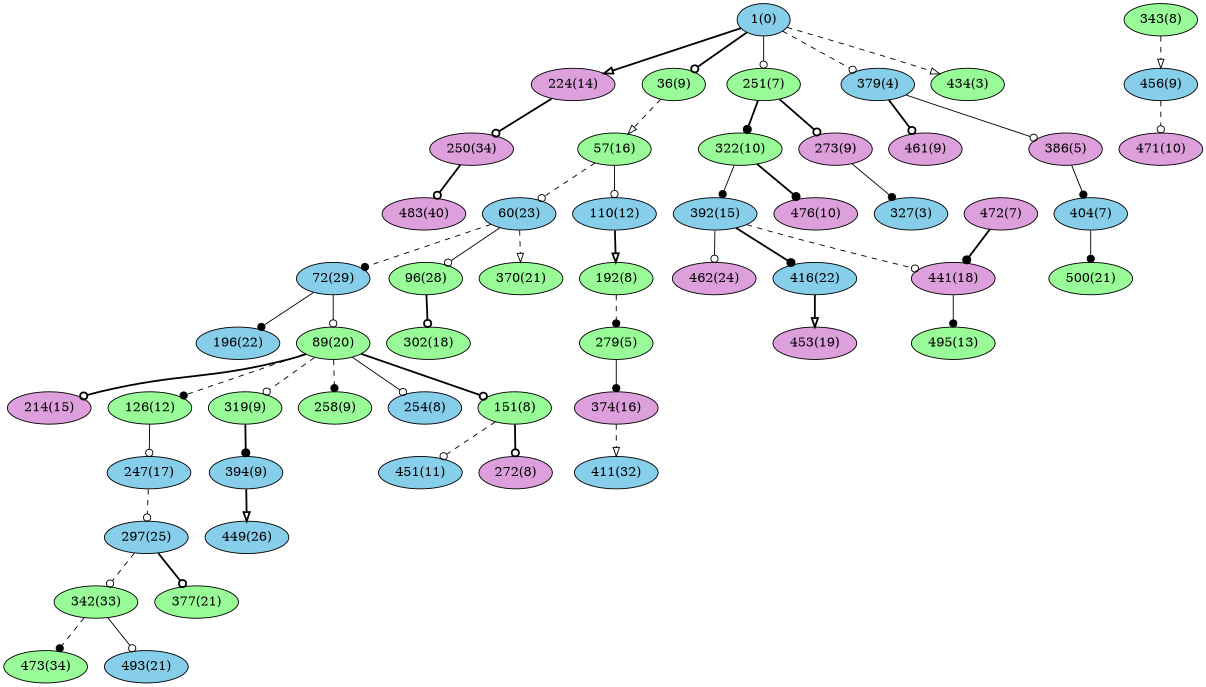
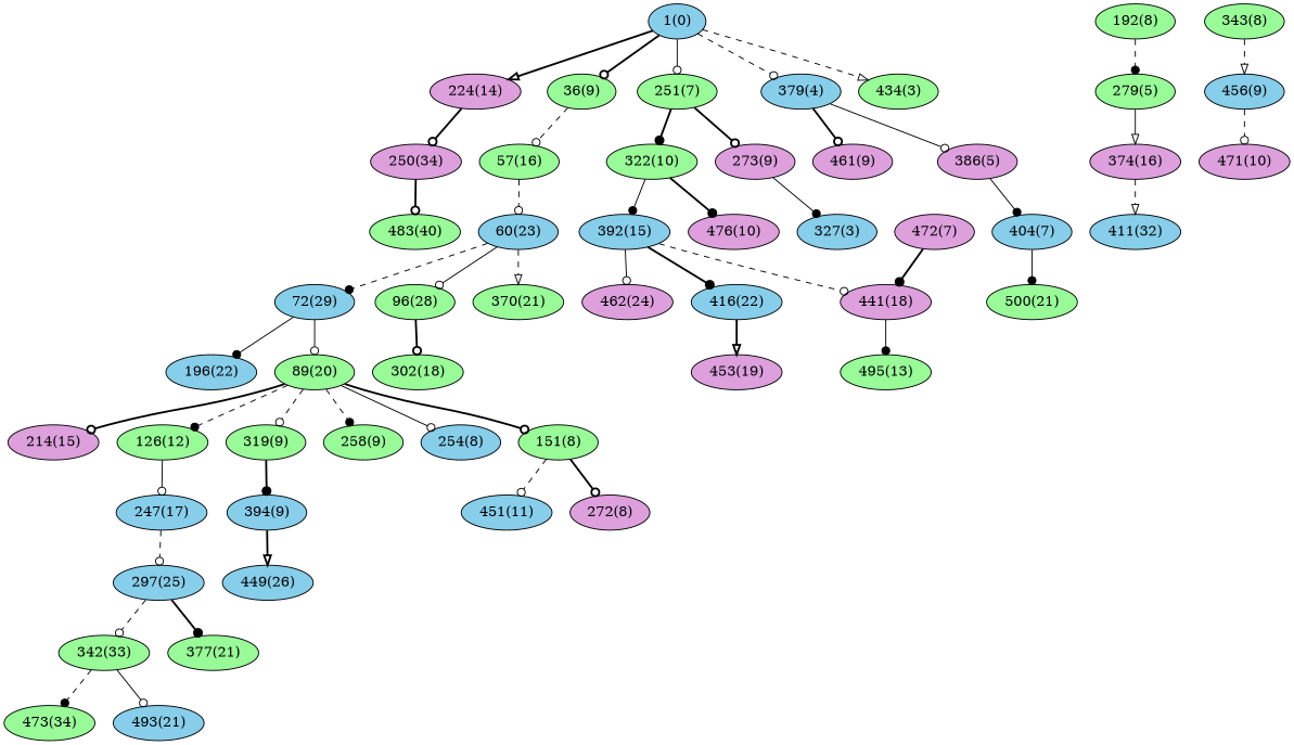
  digraph {
    node [fillcolor=palegreen style=filled]
    edge [arrowhead=odot color=black style=bold]
    n1 [fillcolor=skyblue label="1(0)"]
    n2 [fillcolor=plum label="224(14)"]
    n3 [label="36(9)"]
    n4 [label="251(7)"]
    n5 [fillcolor=skyblue label="379(4)"]
    n6 [label="434(3)"]
    n7 [fillcolor=plum label="250(34)"]
    n8 [label="57(16)"]
    n9 [label="322(10)"]
    n10 [fillcolor=plum label="273(9)"]
    n11 [fillcolor=plum label="461(9)"]
    n12 [fillcolor=plum label="386(5)"]
-   n13 [fillcolor=plum label="483(40)"]
+   n13 [label="483(40)"]
    n14 [label="473(34)"]
    n15 [fillcolor=skyblue label="493(21)"]
    n16 [label="342(33)"]
    n17 [fillcolor=skyblue label="449(26)"]
    n18 [fillcolor=skyblue label="411(32)"]
    n19 [label="377(21)"]
    n20 [fillcolor=skyblue label="297(25)"]
    n21 [fillcolor=skyblue label="247(17)"]
    n22 [fillcolor=skyblue label="451(11)"]
    n23 [fillcolor=skyblue label="196(22)"]
    n24 [fillcolor=plum label="214(15)"]
    n25 [fillcolor=skyblue label="394(9)"]
    n26 [fillcolor=plum label="272(8)"]
    n27 [label="126(12)"]
    n28 [label="319(9)"]
    n29 [label="258(9)"]
    n30 [fillcolor=skyblue label="254(8)"]
    n31 [label="151(8)"]
    n32 [label="89(20)"]
    n33 [fillcolor=skyblue label="72(29)"]
    n34 [label="302(18)"]
    n35 [label="96(28)"]
    n36 [label="370(21)"]
    n37 [fillcolor=skyblue label="60(23)"]
    n38 [label="500(21)"]
    n39 [fillcolor=plum label="374(16)"]
    n40 [fillcolor=plum label="462(24)"]
    n41 [fillcolor=plum label="453(19)"]
    n42 [fillcolor=skyblue label="416(22)"]
    n43 [label="495(13)"]
    n44 [fillcolor=plum label="472(7)"]
    n45 [fillcolor=plum label="441(18)"]
    n46 [fillcolor=skyblue label="392(15)"]
    n47 [fillcolor=plum label="471(10)"]
    n48 [fillcolor=skyblue label="456(9)"]
    n49 [label="343(8)"]
    n50 [label="279(5)"]
    n51 [label="192(8)"]
-   n52 [fillcolor=skyblue label="110(12)"]
    n53 [fillcolor=plum label="476(10)"]
    n54 [fillcolor=skyblue label="327(3)"]
    n55 [fillcolor=skyblue label="404(7)"]
    n1 -> n2 [arrowhead=onormal]
    n1 -> n3
    n1 -> n4 [style=solid]
    n1 -> n5 [style=dashed]
    n1 -> n6 [arrowhead=onormal style=dashed]
    n2 -> n7
-   n3 -> n8 [arrowhead=onormal style=dashed]
+   n3 -> n8 [style=dashed]
    n4 -> n9 [arrowhead=dot]
    n4 -> n10
    n5 -> n11
    n5 -> n12 [style=solid]
    n7 -> n13
    n8 -> n37 [style=dashed]
-   n8 -> n52 [style=solid]
    n9 -> n46 [arrowhead=dot style=solid]
    n9 -> n53 [arrowhead=dot]
    n10 -> n54 [arrowhead=dot style=solid]
    n12 -> n55 [arrowhead=dot style=solid]
    n16 -> n14 [arrowhead=dot style=dashed]
    n16 -> n15 [style=solid]
    n20 -> n16 [style=dashed]
-   n20 -> n19
+   n20 -> n19 [arrowhead=dot]
    n21 -> n20 [style=dashed]
    n25 -> n17 [arrowhead=onormal]
    n27 -> n21 [style=solid]
    n28 -> n25 [arrowhead=dot]
    n31 -> n22 [style=dashed]
    n31 -> n26
    n32 -> n24
    n32 -> n27 [arrowhead=dot style=dashed]
    n32 -> n28 [style=dashed]
    n32 -> n29 [arrowhead=dot style=dashed]
    n32 -> n30 [style=solid]
    n32 -> n31
    n33 -> n23 [arrowhead=dot style=solid]
    n33 -> n32 [style=solid]
    n35 -> n34
    n37 -> n33 [arrowhead=dot style=dashed]
    n37 -> n35 [style=solid]
    n37 -> n36 [arrowhead=onormal style=dashed]
    n39 -> n18 [arrowhead=onormal style=dashed]
    n42 -> n41 [arrowhead=onormal]
    n44 -> n45 [arrowhead=dot]
    n45 -> n43 [arrowhead=dot style=solid]
    n46 -> n40 [style=solid]
    n46 -> n42 [arrowhead=dot]
    n46 -> n45 [style=dashed]
    n48 -> n47 [style=dashed]
    n49 -> n48 [arrowhead=onormal style=dashed]
-   n50 -> n39 [arrowhead=dot style=solid]
+   n50 -> n39 [arrowhead=onormal style=solid]
    n51 -> n50 [arrowhead=dot style=dashed]
-   n52 -> n51 [arrowhead=onormal]
    n55 -> n38 [arrowhead=dot style=solid]
  }
